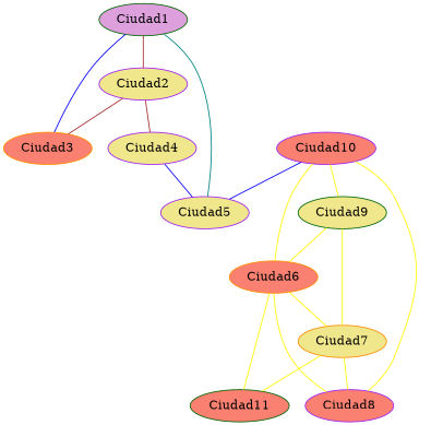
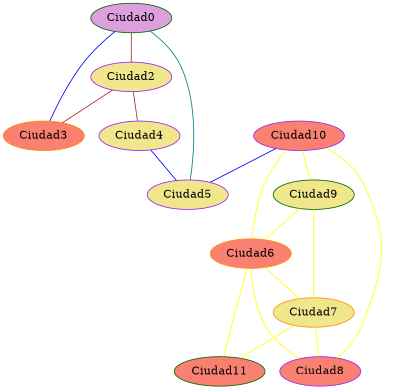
  strict graph {
    node [color=purple fillcolor=khaki style=filled]
    edge [color=yellow]
-   n1 [color=darkgreen fillcolor=plum label=Ciudad1]
+   n1 [color=darkgreen fillcolor=plum label=Ciudad0]
    n2 [label=Ciudad2]
    n3 [color=darkorange fillcolor=salmon label=Ciudad3]
    n4 [label=Ciudad4]
    n5 [label=Ciudad5]
    n6 [color=darkorange fillcolor=salmon label=Ciudad6]
    n7 [color=darkorange label=Ciudad7]
    n8 [fillcolor=salmon label=Ciudad8]
    n9 [fillcolor=salmon label=Ciudad10]
    n10 [color=darkgreen label=Ciudad9]
    n11 [color=darkgreen fillcolor=salmon label=Ciudad11]
    n1 -- n2 [color=brown]
    n1 -- n3 [color=blue]
    n2 -- n3 [color=brown]
    n2 -- n4 [color=brown]
    n4 -- n5 [color=blue]
    n5 -- n1 [color=teal]
    n6 -- n7
    n6 -- n8
    n6 -- n9
    n7 -- n8
    n7 -- n10
    n7 -- n11
    n8 -- n9
    n9 -- n5 [color=blue]
    n9 -- n10
    n10 -- n6
    n11 -- n6
  }
